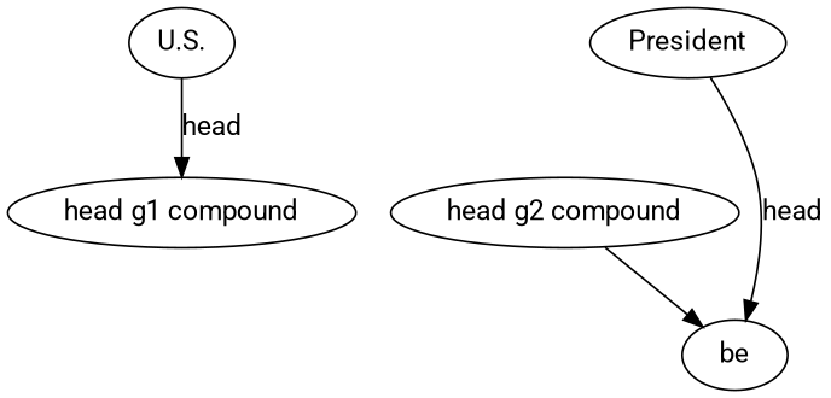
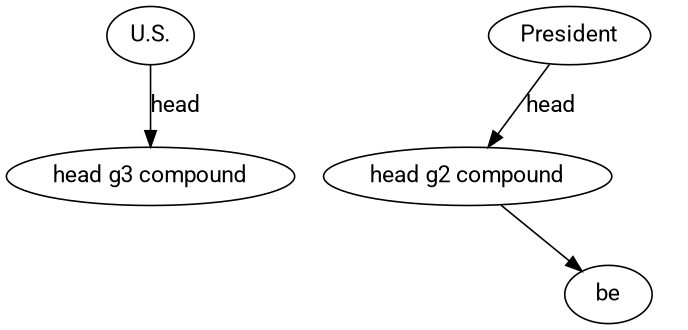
  strict digraph {
    fontname=Roboto
    node [fontname=Roboto]
    edge [fontname=Roboto]
    "U.S."
-   "head g1 compound"
+   "head g1 compound" [label="head g3 compound"]
    n3 [label="head g2 compound"]
    President
    be
    "U.S." -> "head g1 compound" [label=head]
    n3 -> be
-   President -> be [label=head]
+   President -> n3 [label=head]
  }
